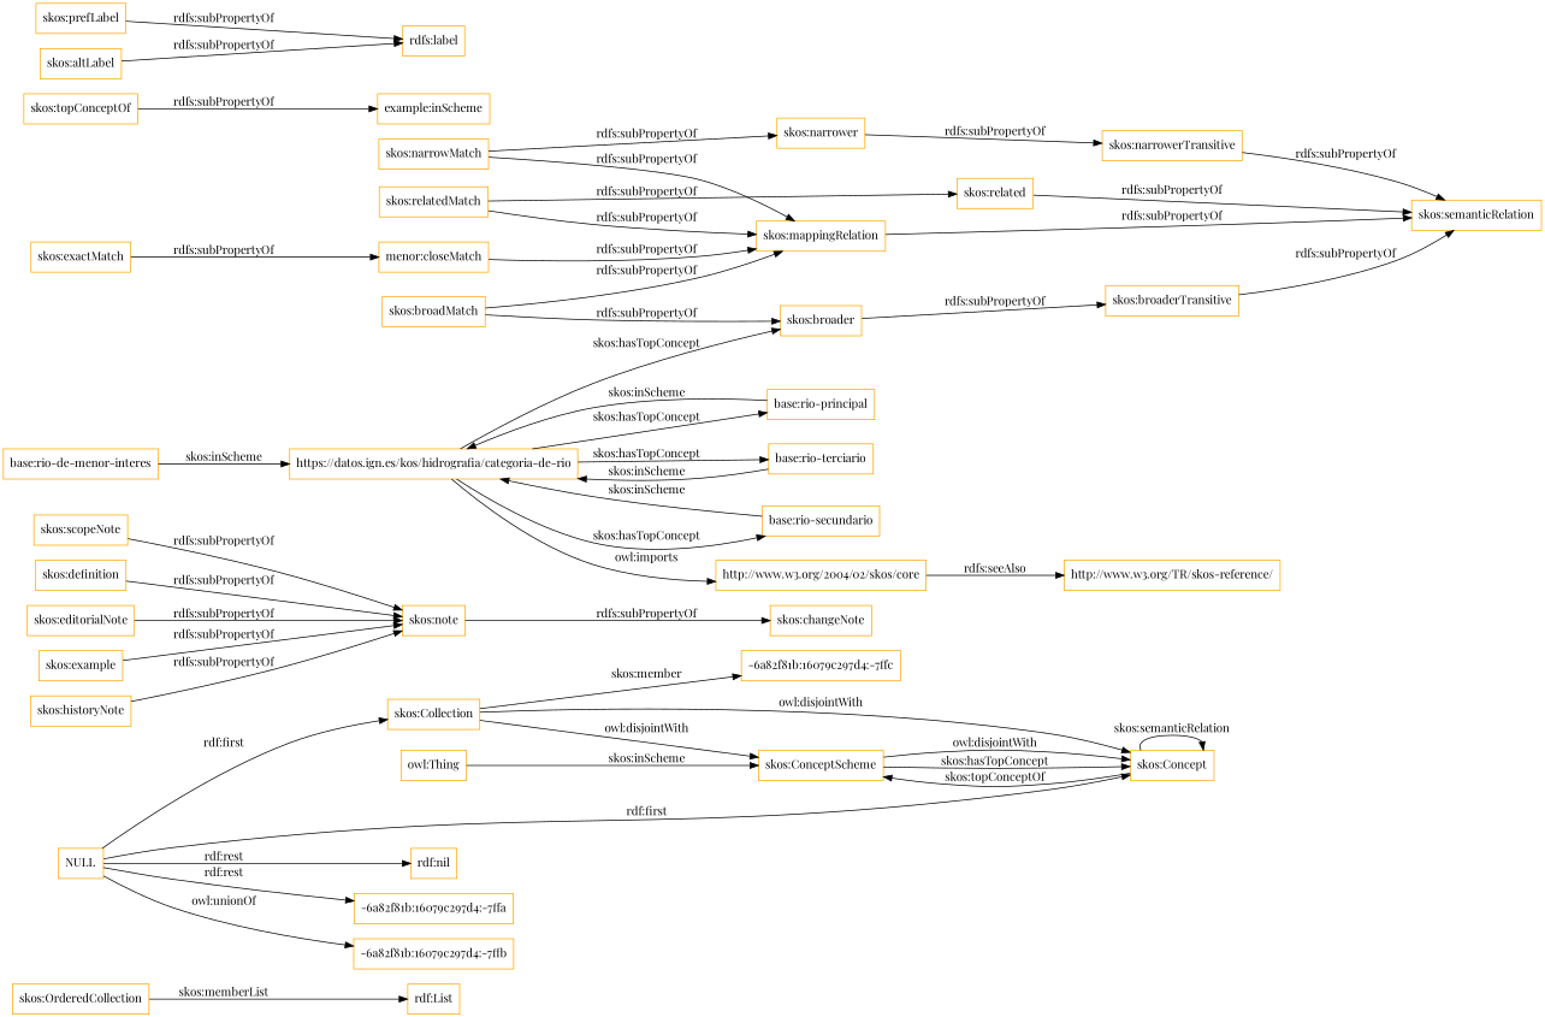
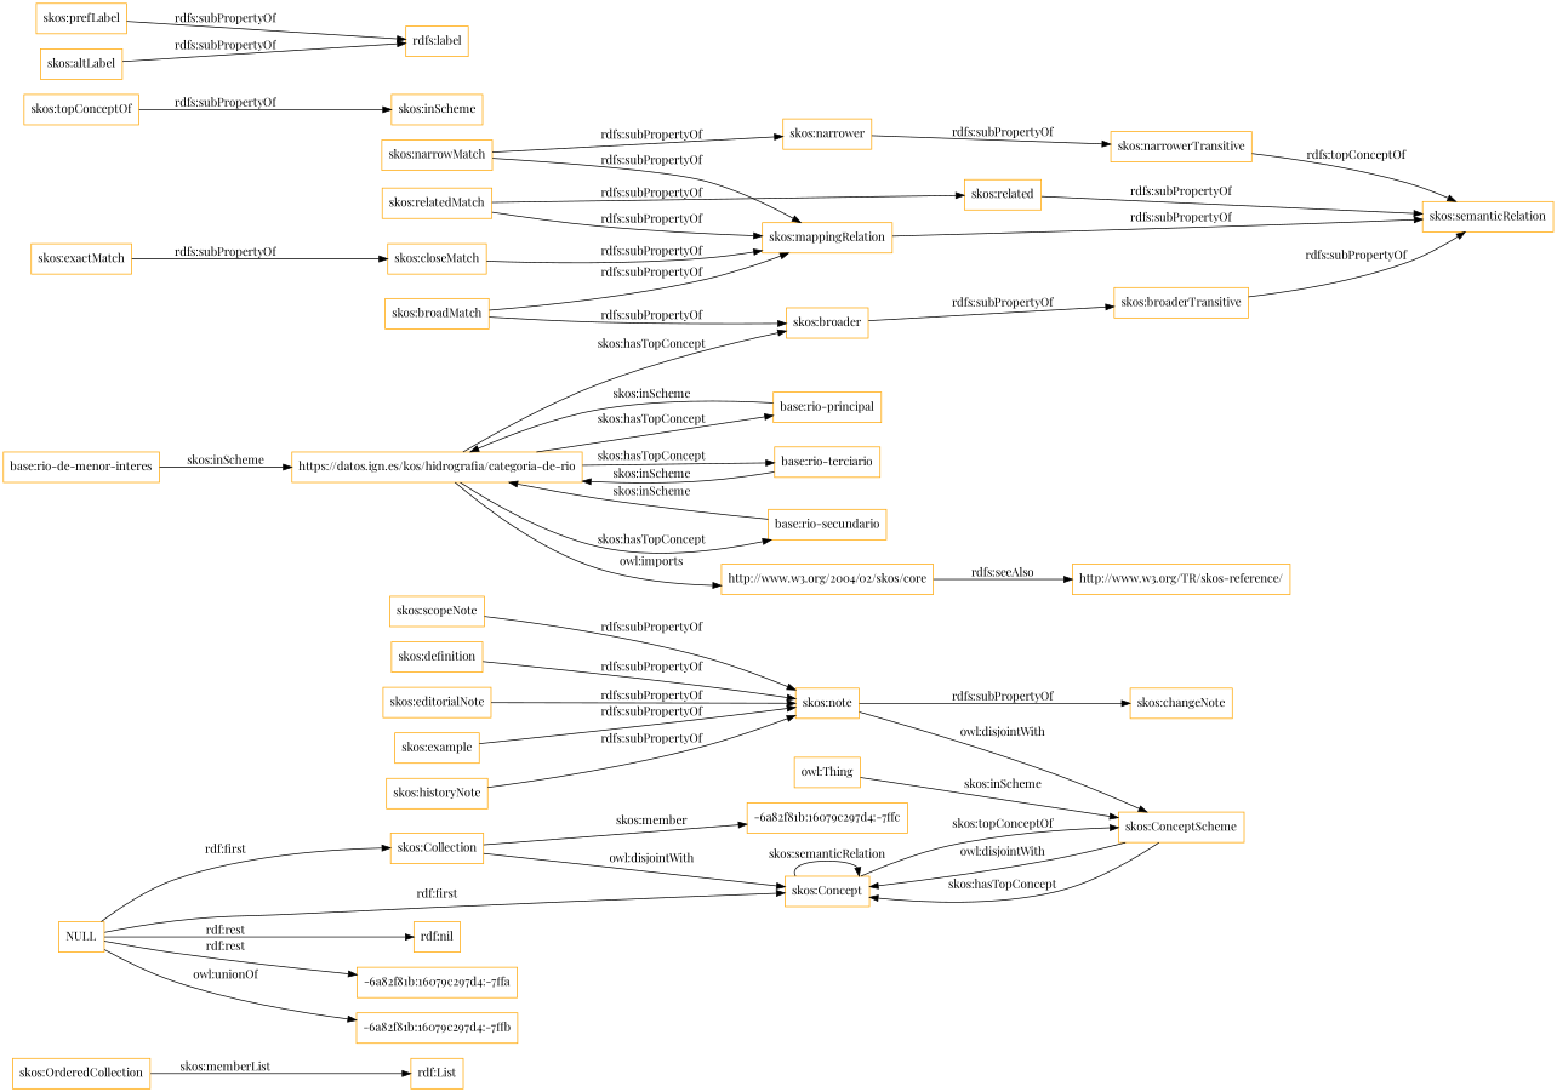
  digraph {
    fontname="Playfair Display"
    rankdir=LR
    node [color=orange fontname="Playfair Display" shape=rectangle]
    edge [fontname="Playfair Display"]
    "skos:OrderedCollection"
    "rdf:List"
    "skos:Collection"
    "-6a82f81b:16079c297d4:-7ffc"
    "skos:ConceptScheme"
    "skos:Concept"
    NULL
    "rdf:nil"
    "-6a82f81b:16079c297d4:-7ffa"
    "-6a82f81b:16079c297d4:-7ffb"
    "skos:scopeNote"
    "skos:note"
    "skos:changeNote"
-   "skos:closeMatch" [label="menor:closeMatch"]
+   "skos:closeMatch"
    "skos:mappingRelation"
    "skos:semanticRelation"
    "https://datos.ign.es/kos/hidrografia/categoria-de-rio"
    "http://www.w3.org/2004/02/skos/core"
    "base:rio-terciario"
    "base:rio-principal"
    "base:rio-secundario"
    "skos:broader"
    "http://www.w3.org/TR/skos-reference/"
    "base:rio-de-menor-interes"
    "skos:relatedMatch"
    "skos:related"
    "skos:topConceptOf"
-   "skos:inScheme" [label="example:inScheme"]
+   "skos:inScheme"
    "skos:broadMatch"
    "skos:broaderTransitive"
    "skos:definition"
    "skos:editorialNote"
    "skos:example"
    "skos:historyNote"
    "skos:exactMatch"
    "skos:prefLabel"
    "rdfs:label"
    "skos:altLabel"
    "skos:narrowMatch"
    "skos:narrower"
    "skos:narrowerTransitive"
    "owl:Thing"
    "skos:OrderedCollection" -> "rdf:List" [label="skos:memberList"]
    "skos:Collection" -> "-6a82f81b:16079c297d4:-7ffc" [label="skos:member"]
-   "skos:Collection" -> "skos:ConceptScheme" [label="owl:disjointWith"]
+   "skos:note" -> "skos:ConceptScheme" [label="owl:disjointWith"]
    "skos:Collection" -> "skos:Concept" [label="owl:disjointWith"]
    "skos:ConceptScheme" -> "skos:Concept" [label="owl:disjointWith"]
    "skos:ConceptScheme" -> "skos:Concept" [label="skos:hasTopConcept"]
    "skos:Concept" -> "skos:ConceptScheme" [label="skos:topConceptOf"]
    "skos:Concept" -> "skos:Concept" [label="skos:semanticRelation"]
    NULL -> "skos:Collection" [label="rdf:first"]
    NULL -> "skos:Concept" [label="rdf:first"]
    NULL -> "rdf:nil" [label="rdf:rest"]
    NULL -> "-6a82f81b:16079c297d4:-7ffa" [label="rdf:rest"]
    NULL -> "-6a82f81b:16079c297d4:-7ffb" [label="owl:unionOf"]
    "skos:scopeNote" -> "skos:note" [label="rdfs:subPropertyOf"]
    "skos:note" -> "skos:changeNote" [label="rdfs:subPropertyOf"]
    "skos:closeMatch" -> "skos:mappingRelation" [label="rdfs:subPropertyOf"]
    "skos:mappingRelation" -> "skos:semanticRelation" [label="rdfs:subPropertyOf"]
    "https://datos.ign.es/kos/hidrografia/categoria-de-rio" -> "http://www.w3.org/2004/02/skos/core" [label="owl:imports"]
    "https://datos.ign.es/kos/hidrografia/categoria-de-rio" -> "base:rio-terciario" [label="skos:hasTopConcept"]
    "https://datos.ign.es/kos/hidrografia/categoria-de-rio" -> "base:rio-principal" [label="skos:hasTopConcept"]
    "https://datos.ign.es/kos/hidrografia/categoria-de-rio" -> "base:rio-secundario" [label="skos:hasTopConcept"]
    "https://datos.ign.es/kos/hidrografia/categoria-de-rio" -> "skos:broader" [label="skos:hasTopConcept"]
    "http://www.w3.org/2004/02/skos/core" -> "http://www.w3.org/TR/skos-reference/" [label="rdfs:seeAlso"]
    "base:rio-terciario" -> "https://datos.ign.es/kos/hidrografia/categoria-de-rio" [label="skos:inScheme"]
    "base:rio-principal" -> "https://datos.ign.es/kos/hidrografia/categoria-de-rio" [label="skos:inScheme"]
    "base:rio-secundario" -> "https://datos.ign.es/kos/hidrografia/categoria-de-rio" [label="skos:inScheme"]
    "skos:broader" -> "skos:broaderTransitive" [label="rdfs:subPropertyOf"]
    "base:rio-de-menor-interes" -> "https://datos.ign.es/kos/hidrografia/categoria-de-rio" [label="skos:inScheme"]
    "skos:relatedMatch" -> "skos:mappingRelation" [label="rdfs:subPropertyOf"]
    "skos:relatedMatch" -> "skos:related" [label="rdfs:subPropertyOf"]
    "skos:related" -> "skos:semanticRelation" [label="rdfs:subPropertyOf"]
    "skos:topConceptOf" -> "skos:inScheme" [label="rdfs:subPropertyOf"]
    "skos:broadMatch" -> "skos:mappingRelation" [label="rdfs:subPropertyOf"]
    "skos:broadMatch" -> "skos:broader" [label="rdfs:subPropertyOf"]
    "skos:broaderTransitive" -> "skos:semanticRelation" [label="rdfs:subPropertyOf"]
    "skos:definition" -> "skos:note" [label="rdfs:subPropertyOf"]
    "skos:editorialNote" -> "skos:note" [label="rdfs:subPropertyOf"]
    "skos:example" -> "skos:note" [label="rdfs:subPropertyOf"]
    "skos:historyNote" -> "skos:note" [label="rdfs:subPropertyOf"]
    "skos:exactMatch" -> "skos:closeMatch" [label="rdfs:subPropertyOf"]
    "skos:prefLabel" -> "rdfs:label" [label="rdfs:subPropertyOf"]
    "skos:altLabel" -> "rdfs:label" [label="rdfs:subPropertyOf"]
    "skos:narrowMatch" -> "skos:mappingRelation" [label="rdfs:subPropertyOf"]
    "skos:narrowMatch" -> "skos:narrower" [label="rdfs:subPropertyOf"]
    "skos:narrower" -> "skos:narrowerTransitive" [label="rdfs:subPropertyOf"]
-   "skos:narrowerTransitive" -> "skos:semanticRelation" [label="rdfs:subPropertyOf"]
+   "skos:narrowerTransitive" -> "skos:semanticRelation" [label="rdfs:topConceptOf"]
    "owl:Thing" -> "skos:ConceptScheme" [label="skos:inScheme"]
  }
